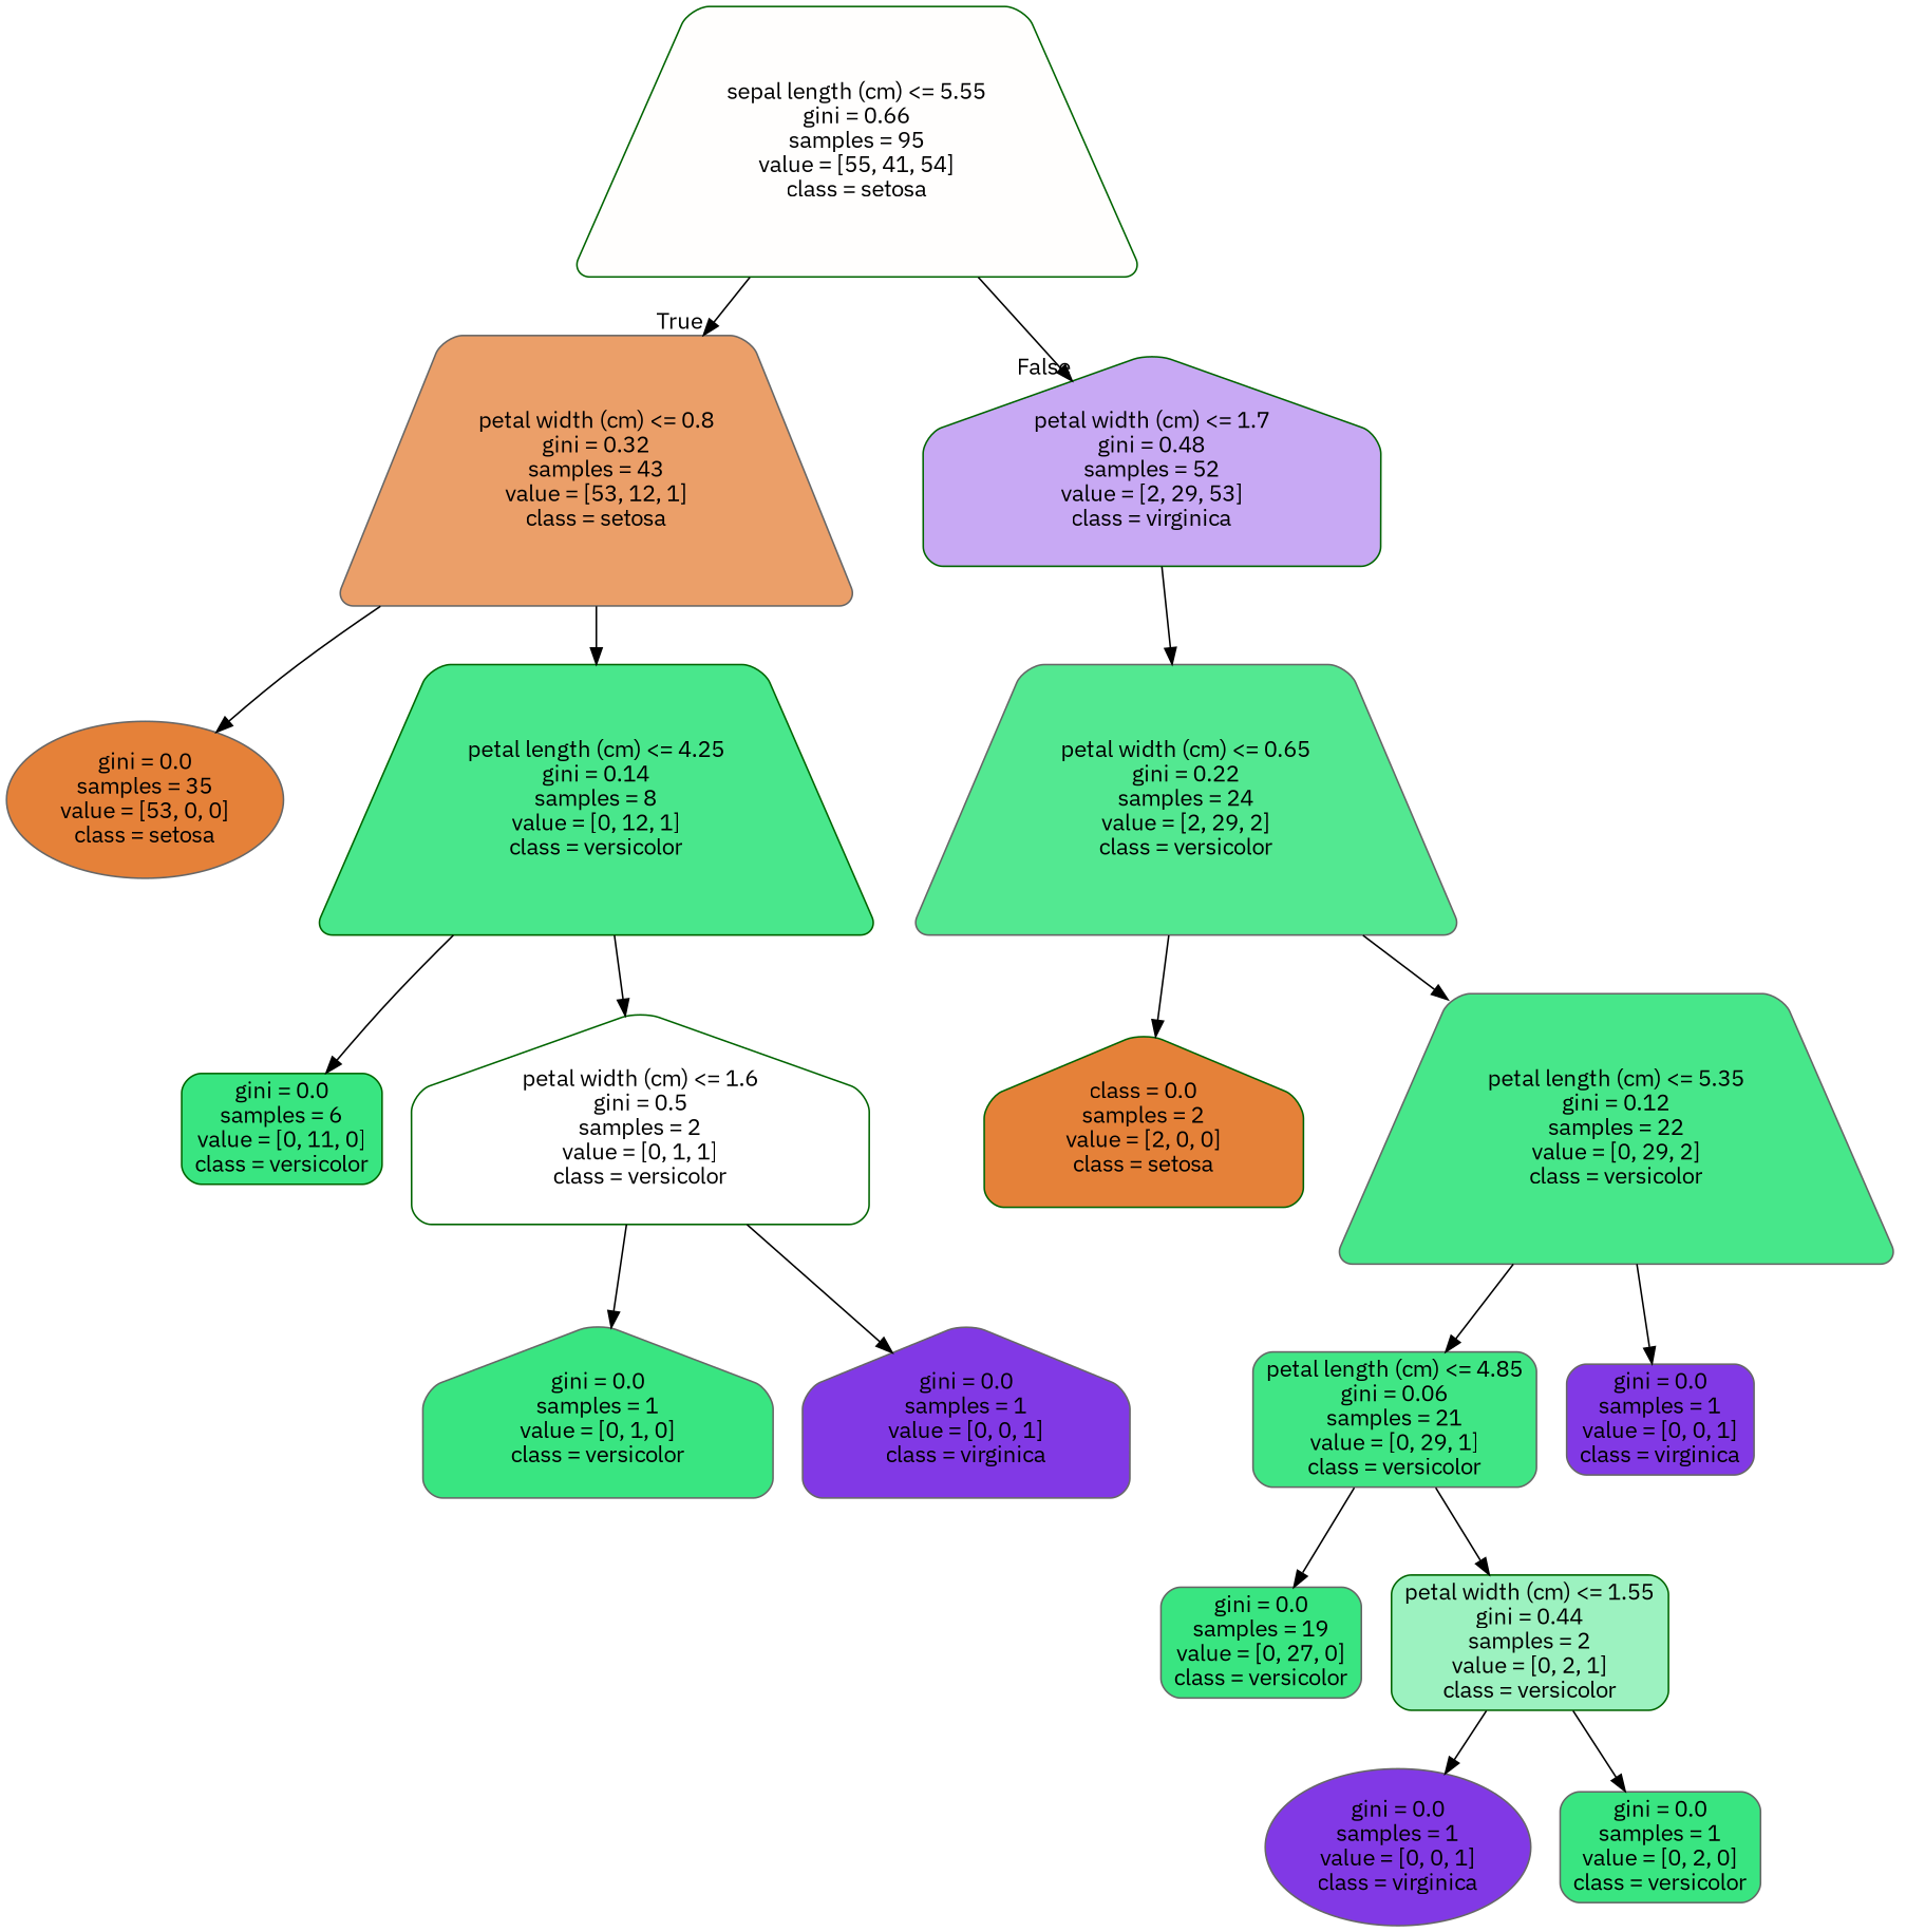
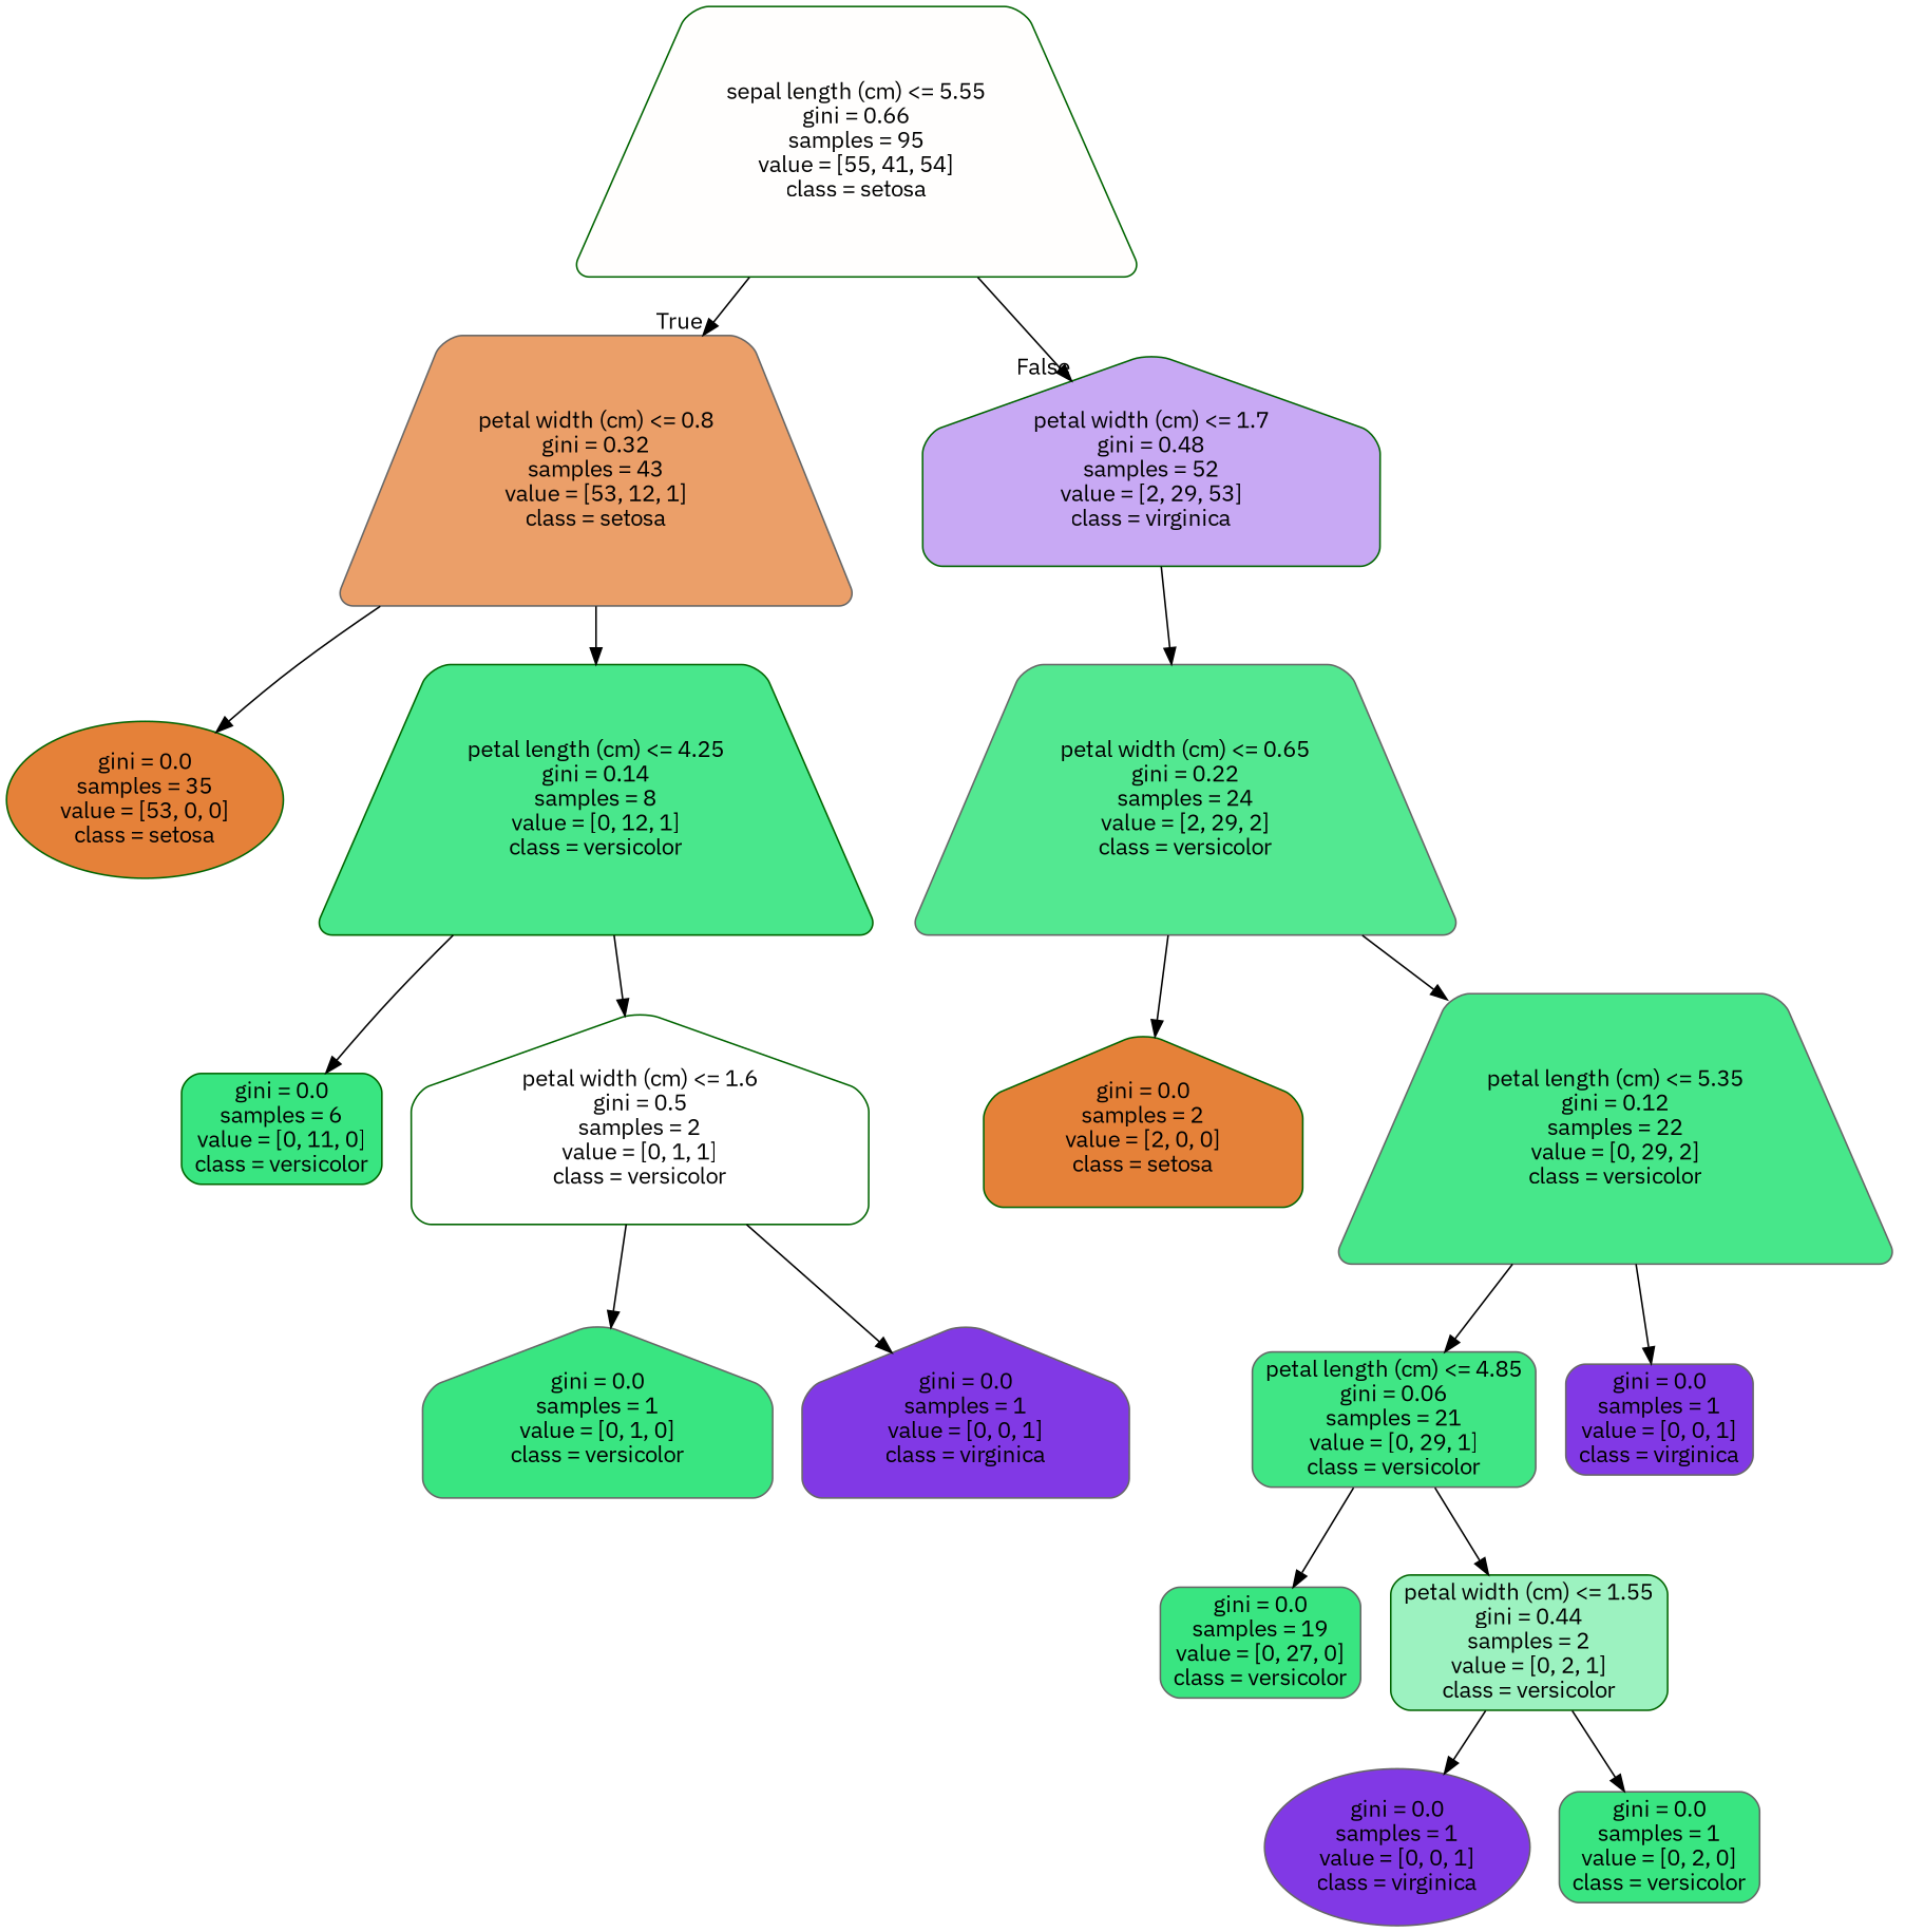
  digraph {
    fontname="IBM Plex Sans"
    node [color=gray40 fillcolor="#39e581" fontname="IBM Plex Sans" shape=box style="filled, rounded"]
    edge [fontname="IBM Plex Sans"]
    n1 [color=darkgreen fillcolor="#fffefd" label="sepal length (cm) <= 5.55\ngini = 0.66\nsamples = 95\nvalue = [55, 41, 54]\nclass = setosa" shape=trapezium]
    n2 [fillcolor="#eb9f69" label="petal width (cm) <= 0.8\ngini = 0.32\nsamples = 43\nvalue = [53, 12, 1]\nclass = setosa" shape=trapezium]
    n3 [color=darkgreen fillcolor="#c8a9f4" label="petal width (cm) <= 1.7\ngini = 0.48\nsamples = 52\nvalue = [2, 29, 53]\nclass = virginica" shape=house]
-   n4 [fillcolor="#e58139" label="gini = 0.0\nsamples = 35\nvalue = [53, 0, 0]\nclass = setosa" shape=ellipse]
+   n4 [color=darkgreen fillcolor="#e58139" label="gini = 0.0\nsamples = 35\nvalue = [53, 0, 0]\nclass = setosa" shape=ellipse]
    n5 [color=darkgreen fillcolor="#49e78c" label="petal length (cm) <= 4.25\ngini = 0.14\nsamples = 8\nvalue = [0, 12, 1]\nclass = versicolor" shape=trapezium]
    n6 [fillcolor="#53e891" label="petal width (cm) <= 0.65\ngini = 0.22\nsamples = 24\nvalue = [2, 29, 2]\nclass = versicolor" shape=trapezium]
    n7 [color=darkgreen label="gini = 0.0\nsamples = 6\nvalue = [0, 11, 0]\nclass = versicolor"]
    n8 [color=darkgreen fillcolor="#ffffff" label="petal width (cm) <= 1.6\ngini = 0.5\nsamples = 2\nvalue = [0, 1, 1]\nclass = versicolor" shape=house]
    n9 [label="gini = 0.0\nsamples = 1\nvalue = [0, 1, 0]\nclass = versicolor" shape=house]
    n10 [fillcolor="#8139e5" label="gini = 0.0\nsamples = 1\nvalue = [0, 0, 1]\nclass = virginica" shape=house]
-   n11 [color=darkgreen fillcolor="#e58139" label="class = 0.0\nsamples = 2\nvalue = [2, 0, 0]\nclass = setosa" shape=house]
+   n11 [color=darkgreen fillcolor="#e58139" label="gini = 0.0\nsamples = 2\nvalue = [2, 0, 0]\nclass = setosa" shape=house]
    n12 [fillcolor="#47e78a" label="petal length (cm) <= 5.35\ngini = 0.12\nsamples = 22\nvalue = [0, 29, 2]\nclass = versicolor" shape=trapezium]
    n13 [fillcolor="#40e685" label="petal length (cm) <= 4.85\ngini = 0.06\nsamples = 21\nvalue = [0, 29, 1]\nclass = versicolor"]
    n14 [fillcolor="#8139e5" label="gini = 0.0\nsamples = 1\nvalue = [0, 0, 1]\nclass = virginica"]
    n15 [label="gini = 0.0\nsamples = 19\nvalue = [0, 27, 0]\nclass = versicolor"]
    n16 [color=darkgreen fillcolor="#9cf2c0" label="petal width (cm) <= 1.55\ngini = 0.44\nsamples = 2\nvalue = [0, 2, 1]\nclass = versicolor"]
    n17 [fillcolor="#8139e5" label="gini = 0.0\nsamples = 1\nvalue = [0, 0, 1]\nclass = virginica" shape=ellipse]
    n18 [label="gini = 0.0\nsamples = 1\nvalue = [0, 2, 0]\nclass = versicolor"]
    n1 -> n2 [headlabel=True labelangle=45 labeldistance=2.5]
    n1 -> n3 [headlabel=False labelangle=-45 labeldistance=2.5]
    n2 -> n4
    n2 -> n5
    n3 -> n6
    n5 -> n7
    n5 -> n8
    n6 -> n11
    n6 -> n12
    n8 -> n9
    n8 -> n10
    n12 -> n13
    n12 -> n14
    n13 -> n15
    n13 -> n16
    n16 -> n17
    n16 -> n18
  }
